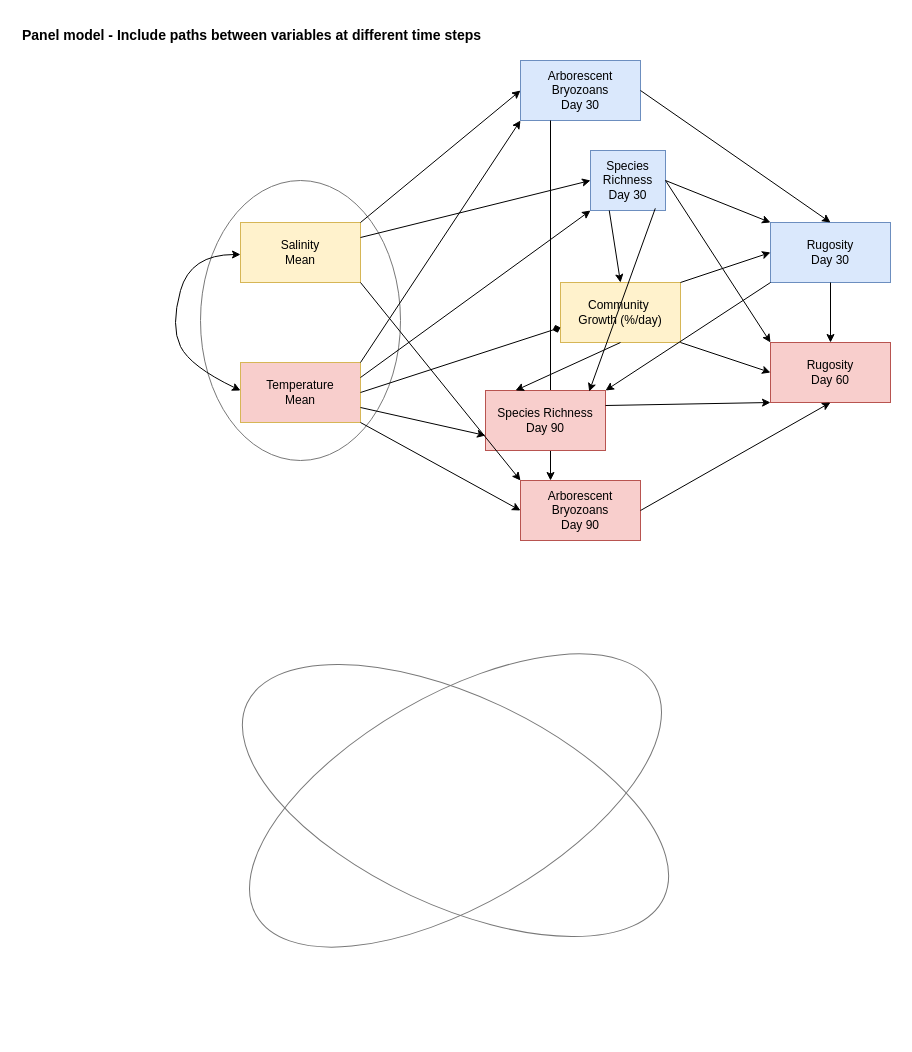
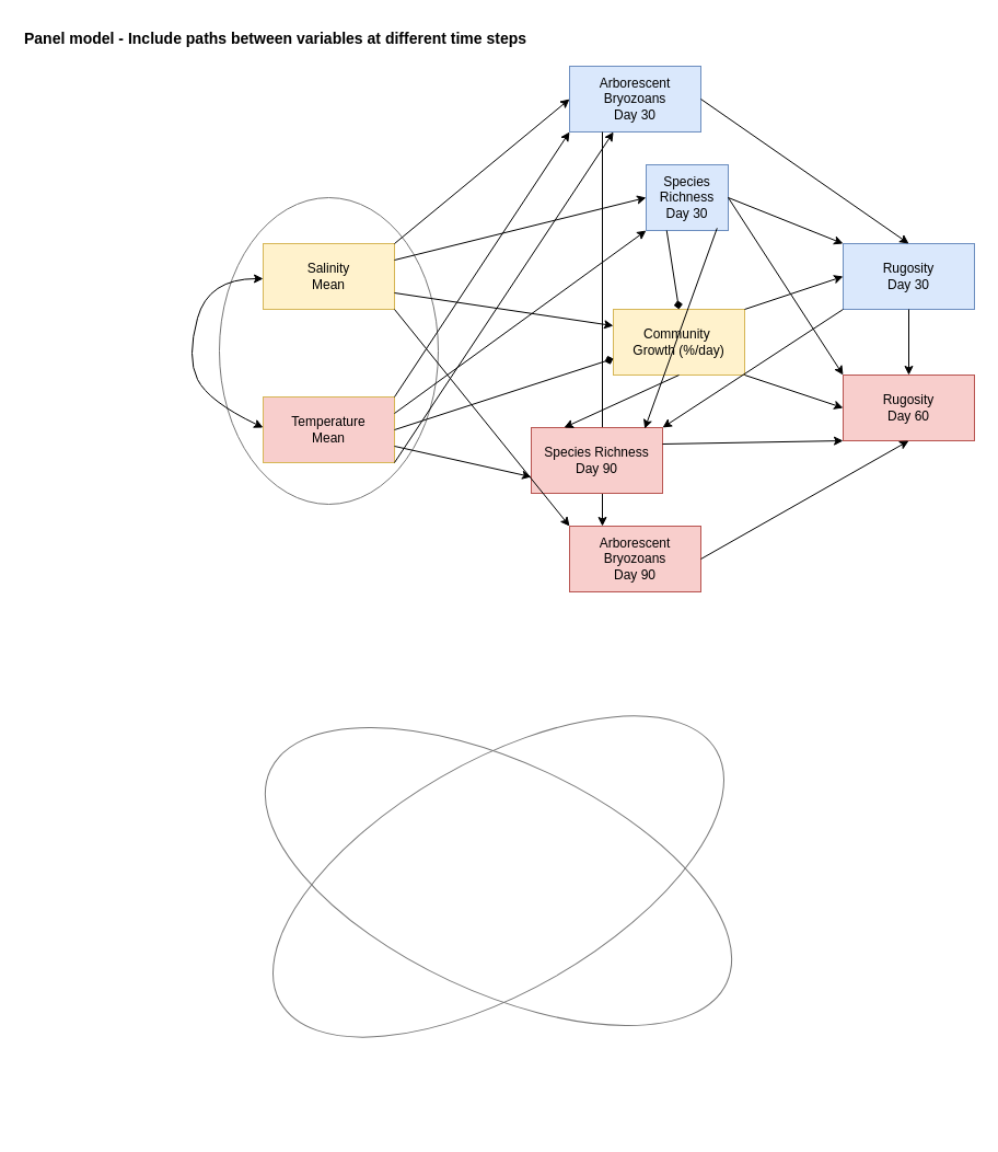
  <mxCell id="0" />
  <mxCell id="1" parent="0" />
  <mxCell id="2" value="" style="ellipse;whiteSpace=wrap;html=1;fillStyle=dashed;fillColor=none;strokeColor=#787878;" parent="1" vertex="1"><mxGeometry x="200" y="180" width="200" height="280" as="geometry" /></mxCell>
  <mxCell id="3" value="" style="ellipse;whiteSpace=wrap;html=1;fillStyle=dashed;fillColor=none;strokeColor=#787878;rotation=-65;" parent="1" vertex="1"><mxGeometry x="350" y="570" width="210" height="460" as="geometry" /></mxCell>
  <mxCell id="4" value="Salinity&lt;div&gt;Mean&lt;/div&gt;" style="rounded=0;whiteSpace=wrap;html=1;fillColor=#fff2cc;strokeColor=#d6b656;" parent="1" vertex="1"><mxGeometry x="240" y="222" width="120" height="60" as="geometry" /></mxCell>
  <mxCell id="5" value="Community&amp;nbsp;&lt;div&gt;Growth (%/day)&lt;/div&gt;" style="whiteSpace=wrap;html=1;rounded=0;fillColor=#fff2cc;strokeColor=#d6b656;" parent="1" vertex="1"><mxGeometry x="560" y="282" width="120" height="60" as="geometry" /></mxCell>
  <mxCell id="6" value="Species Richness&lt;div&gt;Day 30&lt;/div&gt;" style="whiteSpace=wrap;html=1;rounded=0;fillColor=#dae8fc;strokeColor=#6c8ebf;" parent="1" vertex="1"><mxGeometry x="590" y="150" width="75" height="60" as="geometry" /></mxCell>
+ <mxCell id="7" value="" style="endArrow=classic;html=1;rounded=0;exitX=1;exitY=0.75;exitDx=0;exitDy=0;entryX=0;entryY=0.25;entryDx=0;entryDy=0;" parent="1" source="4" target="5" edge="1"><mxGeometry width="50" height="50" relative="1" as="geometry"><mxPoint x="330" y="282" as="sourcePoint" /><mxPoint x="450" y="310" as="targetPoint" /></mxGeometry></mxCell>
  <mxCell id="8" value="Temperature&lt;div&gt;Mean&lt;/div&gt;" style="rounded=0;whiteSpace=wrap;html=1;fillColor=#f8cecc;strokeColor=#d6b656;" parent="1" vertex="1"><mxGeometry x="240" y="362" width="120" height="60" as="geometry" /></mxCell>
  <mxCell id="9" value="Rugosity&lt;div&gt;Day 60&lt;/div&gt;" style="whiteSpace=wrap;html=1;rounded=0;fillColor=#f8cecc;strokeColor=#b85450;" parent="1" vertex="1"><mxGeometry x="770" y="342" width="120" height="60" as="geometry" /></mxCell>
  <mxCell id="10" value="" style="endArrow=classic;html=1;rounded=0;entryX=0;entryY=0;entryDx=0;entryDy=0;exitX=1;exitY=0.5;exitDx=0;exitDy=0;strokeWidth=1;" parent="1" source="6" target="9" edge="1"><mxGeometry width="50" height="50" relative="1" as="geometry"><mxPoint x="640" y="177" as="sourcePoint" /><mxPoint x="720" y="257" as="targetPoint" /></mxGeometry></mxCell>
  <mxCell id="11" value="" style="endArrow=classic;html=1;rounded=0;entryX=0;entryY=1;entryDx=0;entryDy=0;exitX=1;exitY=0.25;exitDx=0;exitDy=0;" parent="1" source="8" target="6" edge="1"><mxGeometry width="50" height="50" relative="1" as="geometry"><mxPoint x="340" y="292" as="sourcePoint" /><mxPoint x="420" y="372" as="targetPoint" /></mxGeometry></mxCell>
- <mxCell id="12" value="" style="endArrow=classic;html=1;rounded=0;exitX=0.25;exitY=1;exitDx=0;exitDy=0;entryX=0.5;entryY=0;entryDx=0;entryDy=0;" parent="1" source="6" target="5" edge="1"><mxGeometry width="50" height="50" relative="1" as="geometry"><mxPoint x="540" y="372" as="sourcePoint" /><mxPoint x="590" y="332" as="targetPoint" /></mxGeometry></mxCell>
+ <mxCell id="12" value="" style="endArrow=diamond;html=1;rounded=0;exitX=0.25;exitY=1;exitDx=0;exitDy=0;entryX=0.5;entryY=0;entryDx=0;entryDy=0;" parent="1" source="6" target="5" edge="1"><mxGeometry width="50" height="50" relative="1" as="geometry"><mxPoint x="540" y="372" as="sourcePoint" /><mxPoint x="590" y="332" as="targetPoint" /></mxGeometry></mxCell>
  <mxCell id="13" value="Panel model - Include paths between variables at different time steps" style="text;html=1;align=left;verticalAlign=middle;resizable=0;points=[];autosize=1;strokeColor=none;fillColor=none;fontStyle=1;fontSize=14;" parent="1" vertex="1"><mxGeometry x="20" y="20" width="450" height="30" as="geometry" /></mxCell>
  <mxCell id="14" value="" style="endArrow=classic;html=1;rounded=0;exitX=1;exitY=0.25;exitDx=0;exitDy=0;entryX=0;entryY=0.5;entryDx=0;entryDy=0;" parent="1" source="4" target="6" edge="1"><mxGeometry width="50" height="50" relative="1" as="geometry"><mxPoint x="350" y="272" as="sourcePoint" /><mxPoint x="350" y="292" as="targetPoint" /></mxGeometry></mxCell>
  <mxCell id="15" value="" style="endArrow=diamond;html=1;rounded=0;exitX=1;exitY=0.5;exitDx=0;exitDy=0;entryX=0;entryY=0.75;entryDx=0;entryDy=0;" parent="1" source="8" target="5" edge="1"><mxGeometry width="50" height="50" relative="1" as="geometry"><mxPoint x="340" y="432" as="sourcePoint" /><mxPoint x="360" y="442" as="targetPoint" /></mxGeometry></mxCell>
  <mxCell id="16" value="" style="endArrow=classic;html=1;rounded=0;exitX=1;exitY=1;exitDx=0;exitDy=0;entryX=0;entryY=0.5;entryDx=0;entryDy=0;" parent="1" source="5" target="9" edge="1"><mxGeometry width="50" height="50" relative="1" as="geometry"><mxPoint x="530" y="362" as="sourcePoint" /><mxPoint x="610" y="337" as="targetPoint" /></mxGeometry></mxCell>
  <mxCell id="17" value="Arborescent Bryozoans&lt;div&gt;Day 30&lt;/div&gt;" style="rounded=0;whiteSpace=wrap;html=1;fillColor=#dae8fc;strokeColor=#6c8ebf;" parent="1" vertex="1"><mxGeometry x="520" y="60" width="120" height="60" as="geometry" /></mxCell>
  <mxCell id="18" value="" style="endArrow=classic;html=1;rounded=0;entryX=0.25;entryY=0;entryDx=0;entryDy=0;exitX=0.25;exitY=1;exitDx=0;exitDy=0;" parent="1" source="17" target="23" edge="1"><mxGeometry width="50" height="50" relative="1" as="geometry"><mxPoint x="520" y="190" as="sourcePoint" /><mxPoint x="539" y="500" as="targetPoint" /></mxGeometry></mxCell>
  <mxCell id="19" value="" style="endArrow=classic;html=1;rounded=0;entryX=0;entryY=0.5;entryDx=0;entryDy=0;exitX=1;exitY=0;exitDx=0;exitDy=0;" parent="1" source="4" target="17" edge="1"><mxGeometry width="50" height="50" relative="1" as="geometry"><mxPoint x="320" y="252" as="sourcePoint" /><mxPoint x="420" y="307" as="targetPoint" /></mxGeometry></mxCell>
  <mxCell id="20" value="" style="endArrow=classic;html=1;rounded=0;exitX=1;exitY=0;exitDx=0;exitDy=0;" parent="1" source="8" edge="1"><mxGeometry width="50" height="50" relative="1" as="geometry"><mxPoint x="320" y="292" as="sourcePoint" /><mxPoint x="520" y="120" as="targetPoint" /></mxGeometry></mxCell>
  <mxCell id="21" value="" style="curved=1;endArrow=classic;html=1;rounded=0;exitX=0;exitY=0.5;exitDx=0;exitDy=0;startArrow=classic;startFill=1;" parent="1" edge="1"><mxGeometry width="50" height="50" relative="1" as="geometry"><mxPoint x="240" y="390" as="sourcePoint" /><mxPoint x="240" y="254" as="targetPoint" /><Array as="points"><mxPoint x="190" y="366" /><mxPoint x="170" y="326" /><mxPoint x="190" y="254" /></Array></mxGeometry></mxCell>
  <mxCell id="22" value="Rugosity&lt;div&gt;Day 30&lt;/div&gt;" style="whiteSpace=wrap;html=1;rounded=0;fillColor=#dae8fc;strokeColor=#6c8ebf;" parent="1" vertex="1"><mxGeometry x="770" y="222" width="120" height="60" as="geometry" /></mxCell>
  <mxCell id="23" value="Arborescent Bryozoans&lt;div&gt;Day 90&lt;/div&gt;" style="rounded=0;whiteSpace=wrap;html=1;fillColor=#f8cecc;strokeColor=#b85450;" parent="1" vertex="1"><mxGeometry x="520" y="480" width="120" height="60" as="geometry" /></mxCell>
  <mxCell id="24" value="Species Richness&lt;div&gt;Day 90&lt;/div&gt;" style="whiteSpace=wrap;html=1;rounded=0;fillColor=#f8cecc;strokeColor=#b85450;" parent="1" vertex="1"><mxGeometry x="485" y="390" width="120" height="60" as="geometry" /></mxCell>
  <mxCell id="25" value="" style="endArrow=classic;html=1;rounded=0;entryX=0.5;entryY=0;entryDx=0;entryDy=0;exitX=0.5;exitY=1;exitDx=0;exitDy=0;" parent="1" source="22" target="9" edge="1"><mxGeometry width="50" height="50" relative="1" as="geometry"><mxPoint x="650" y="117" as="sourcePoint" /><mxPoint x="840" y="370" as="targetPoint" /></mxGeometry></mxCell>
  <mxCell id="26" value="" style="endArrow=classic;html=1;rounded=0;exitX=1;exitY=0.25;exitDx=0;exitDy=0;entryX=0;entryY=1;entryDx=0;entryDy=0;" parent="1" source="24" target="9" edge="1"><mxGeometry width="50" height="50" relative="1" as="geometry"><mxPoint x="580" y="360" as="sourcePoint" /><mxPoint x="770" y="400" as="targetPoint" /></mxGeometry></mxCell>
  <mxCell id="27" value="" style="endArrow=classic;html=1;rounded=0;exitX=1;exitY=0.5;exitDx=0;exitDy=0;entryX=0.5;entryY=1;entryDx=0;entryDy=0;" parent="1" source="23" target="9" edge="1"><mxGeometry width="50" height="50" relative="1" as="geometry"><mxPoint x="650" y="450" as="sourcePoint" /><mxPoint x="770" y="420" as="targetPoint" /></mxGeometry></mxCell>
  <mxCell id="28" value="" style="endArrow=classic;html=1;rounded=0;entryX=0.864;entryY=0.017;entryDx=0;entryDy=0;exitX=0.864;exitY=0.964;exitDx=0;exitDy=0;strokeWidth=1;exitPerimeter=0;entryPerimeter=0;" parent="1" source="6" target="24" edge="1"><mxGeometry width="50" height="50" relative="1" as="geometry"><mxPoint x="660" y="210" as="sourcePoint" /><mxPoint x="660" y="390" as="targetPoint" /></mxGeometry></mxCell>
  <mxCell id="29" value="" style="endArrow=classic;html=1;rounded=0;exitX=1;exitY=0.5;exitDx=0;exitDy=0;strokeWidth=1;entryX=0.5;entryY=0;entryDx=0;entryDy=0;" parent="1" source="17" target="22" edge="1"><mxGeometry width="50" height="50" relative="1" as="geometry"><mxPoint x="720" y="232" as="sourcePoint" /><mxPoint x="780" y="370" as="targetPoint" /></mxGeometry></mxCell>
  <mxCell id="30" value="" style="endArrow=classic;html=1;rounded=0;entryX=0;entryY=0;entryDx=0;entryDy=0;exitX=1;exitY=0.5;exitDx=0;exitDy=0;strokeWidth=1;" parent="1" source="6" target="22" edge="1"><mxGeometry width="50" height="50" relative="1" as="geometry"><mxPoint x="720" y="232" as="sourcePoint" /><mxPoint x="780" y="370" as="targetPoint" /></mxGeometry></mxCell>
  <mxCell id="31" value="" style="endArrow=classic;html=1;rounded=0;entryX=0;entryY=0.75;entryDx=0;entryDy=0;exitX=1;exitY=0.75;exitDx=0;exitDy=0;" parent="1" source="8" target="24" edge="1"><mxGeometry width="50" height="50" relative="1" as="geometry"><mxPoint x="320" y="387" as="sourcePoint" /><mxPoint x="600" y="232" as="targetPoint" /></mxGeometry></mxCell>
- <mxCell id="32" value="" style="endArrow=classic;html=1;rounded=0;entryX=0;entryY=0.5;entryDx=0;entryDy=0;exitX=1;exitY=1;exitDx=0;exitDy=0;" parent="1" source="8" target="23" edge="1"><mxGeometry width="50" height="50" relative="1" as="geometry"><mxPoint x="320" y="372" as="sourcePoint" /><mxPoint x="530" y="132" as="targetPoint" /></mxGeometry></mxCell>
+ <mxCell id="32" value="" style="endArrow=classic;html=1;rounded=0;exitX=1;exitY=1;exitDx=0;exitDy=0;" parent="1" source="8" target="17" edge="1"><mxGeometry width="50" height="50" relative="1" as="geometry"><mxPoint x="320" y="372" as="sourcePoint" /><mxPoint x="530" y="132" as="targetPoint" /></mxGeometry></mxCell>
  <mxCell id="33" value="" style="endArrow=classic;html=1;rounded=0;exitX=1;exitY=1;exitDx=0;exitDy=0;entryX=0;entryY=0;entryDx=0;entryDy=0;" parent="1" source="4" target="23" edge="1"><mxGeometry width="50" height="50" relative="1" as="geometry"><mxPoint x="320" y="232" as="sourcePoint" /><mxPoint x="520" y="510" as="targetPoint" /></mxGeometry></mxCell>
  <mxCell id="34" value="" style="endArrow=classic;html=1;rounded=0;exitX=0.5;exitY=1;exitDx=0;exitDy=0;entryX=0.25;entryY=0;entryDx=0;entryDy=0;" parent="1" source="5" target="24" edge="1"><mxGeometry width="50" height="50" relative="1" as="geometry"><mxPoint x="550" y="300" as="sourcePoint" /><mxPoint x="660" y="210" as="targetPoint" /></mxGeometry></mxCell>
  <mxCell id="35" value="" style="ellipse;whiteSpace=wrap;html=1;fillStyle=dashed;fillColor=none;strokeColor=#787878;rotation=-120;" parent="1" vertex="1"><mxGeometry x="350" y="570" width="210" height="460" as="geometry" /></mxCell>
  <mxCell id="36" value="" style="endArrow=classic;html=1;rounded=0;entryX=1;entryY=0;entryDx=0;entryDy=0;exitX=0;exitY=1;exitDx=0;exitDy=0;strokeWidth=1;" parent="1" source="22" target="24" edge="1"><mxGeometry width="50" height="50" relative="1" as="geometry"><mxPoint x="720" y="190" as="sourcePoint" /><mxPoint x="780" y="370" as="targetPoint" /></mxGeometry></mxCell>
  <mxCell id="37" value="" style="endArrow=classic;html=1;rounded=0;exitX=1;exitY=0;exitDx=0;exitDy=0;entryX=0;entryY=0.5;entryDx=0;entryDy=0;" parent="1" source="5" target="22" edge="1"><mxGeometry width="50" height="50" relative="1" as="geometry"><mxPoint x="680" y="282" as="sourcePoint" /><mxPoint x="770" y="312" as="targetPoint" /></mxGeometry></mxCell>
